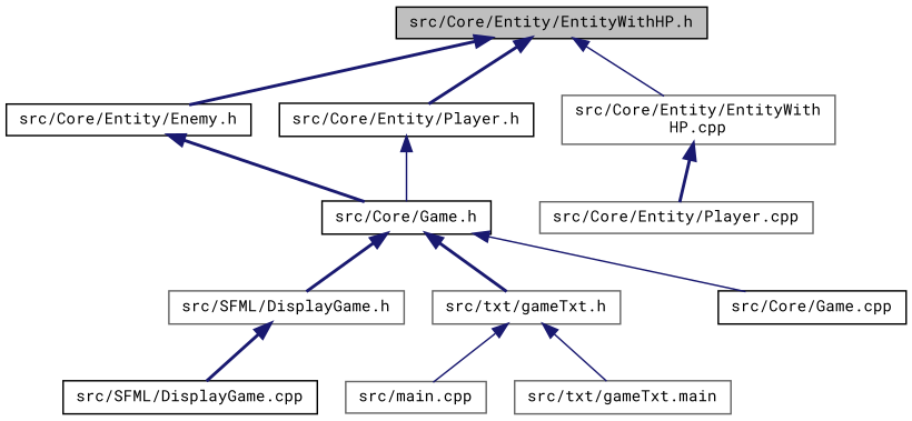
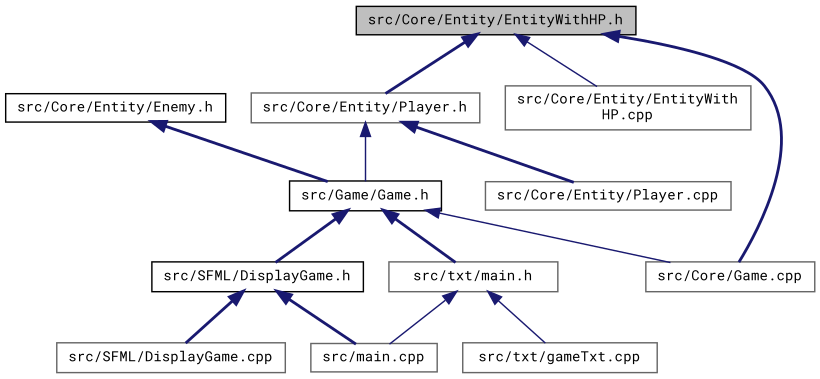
  digraph {
    fontname="Roboto Mono"
    node [color=gray40 fontname="Roboto Mono" fontsize=10 shape=record]
    edge [color=midnightblue dir=back fontname="Roboto Mono" fontsize=10 labelfontname=Helvetica labelfontsize=10 style=bold]
    n1 [color=black fillcolor=grey75 fontcolor=black height=0.2 label="src/Core/Entity/EntityWithHP.h" style=filled width=0.4]
    n2 [color=black height=0.2 label="src/Core/Entity/Enemy.h" width=0.4]
    n3 [height=0.2 label="src/Core/Entity/EntityWith\lHP.cpp" width=0.4]
-   n4 [color=black height=0.2 label="src/Core/Entity/Player.h" width=0.4]
-   n5 [color=black height=0.2 label="src/Core/Game.h" width=0.4]
+   n4 [height=0.2 label="src/Core/Entity/Player.h" width=0.4]
+   n5 [color=black height=0.2 label="src/Game/Game.h" width=0.4]
    n6 [height=0.2 label="src/Core/Entity/Player.cpp" width=0.4]
-   n7 [color=black height=0.2 label="src/Core/Game.cpp" width=0.4]
-   n8 [height=0.2 label="src/SFML/DisplayGame.h" width=0.4]
-   n9 [height=0.2 label="src/txt/gameTxt.h" width=0.4]
+   n7 [height=0.2 label="src/Core/Game.cpp" width=0.4]
+   n8 [color=black height=0.2 label="src/SFML/DisplayGame.h" width=0.4]
+   n9 [height=0.2 label="src/txt/main.h" width=0.4]
    n10 [height=0.2 label="src/main.cpp" width=0.4]
-   n11 [color=black height=0.2 label="src/SFML/DisplayGame.cpp" width=0.4]
-   n12 [height=0.2 label="src/txt/gameTxt.main" width=0.4]
-   n1 -> n2
+   n11 [height=0.2 label="src/SFML/DisplayGame.cpp" width=0.4]
+   n12 [height=0.2 label="src/txt/gameTxt.cpp" width=0.4]
+   n1 -> n7
    n1 -> n3 [style=solid]
    n1 -> n4
    n2 -> n5
    n4 -> n5 [style=solid]
-   n3 -> n6
+   n4 -> n6
    n5 -> n7 [style=solid]
    n5 -> n8
    n5 -> n9
+   n8 -> n10
    n8 -> n11
    n9 -> n10 [style=solid]
    n9 -> n12 [style=solid]
  }
